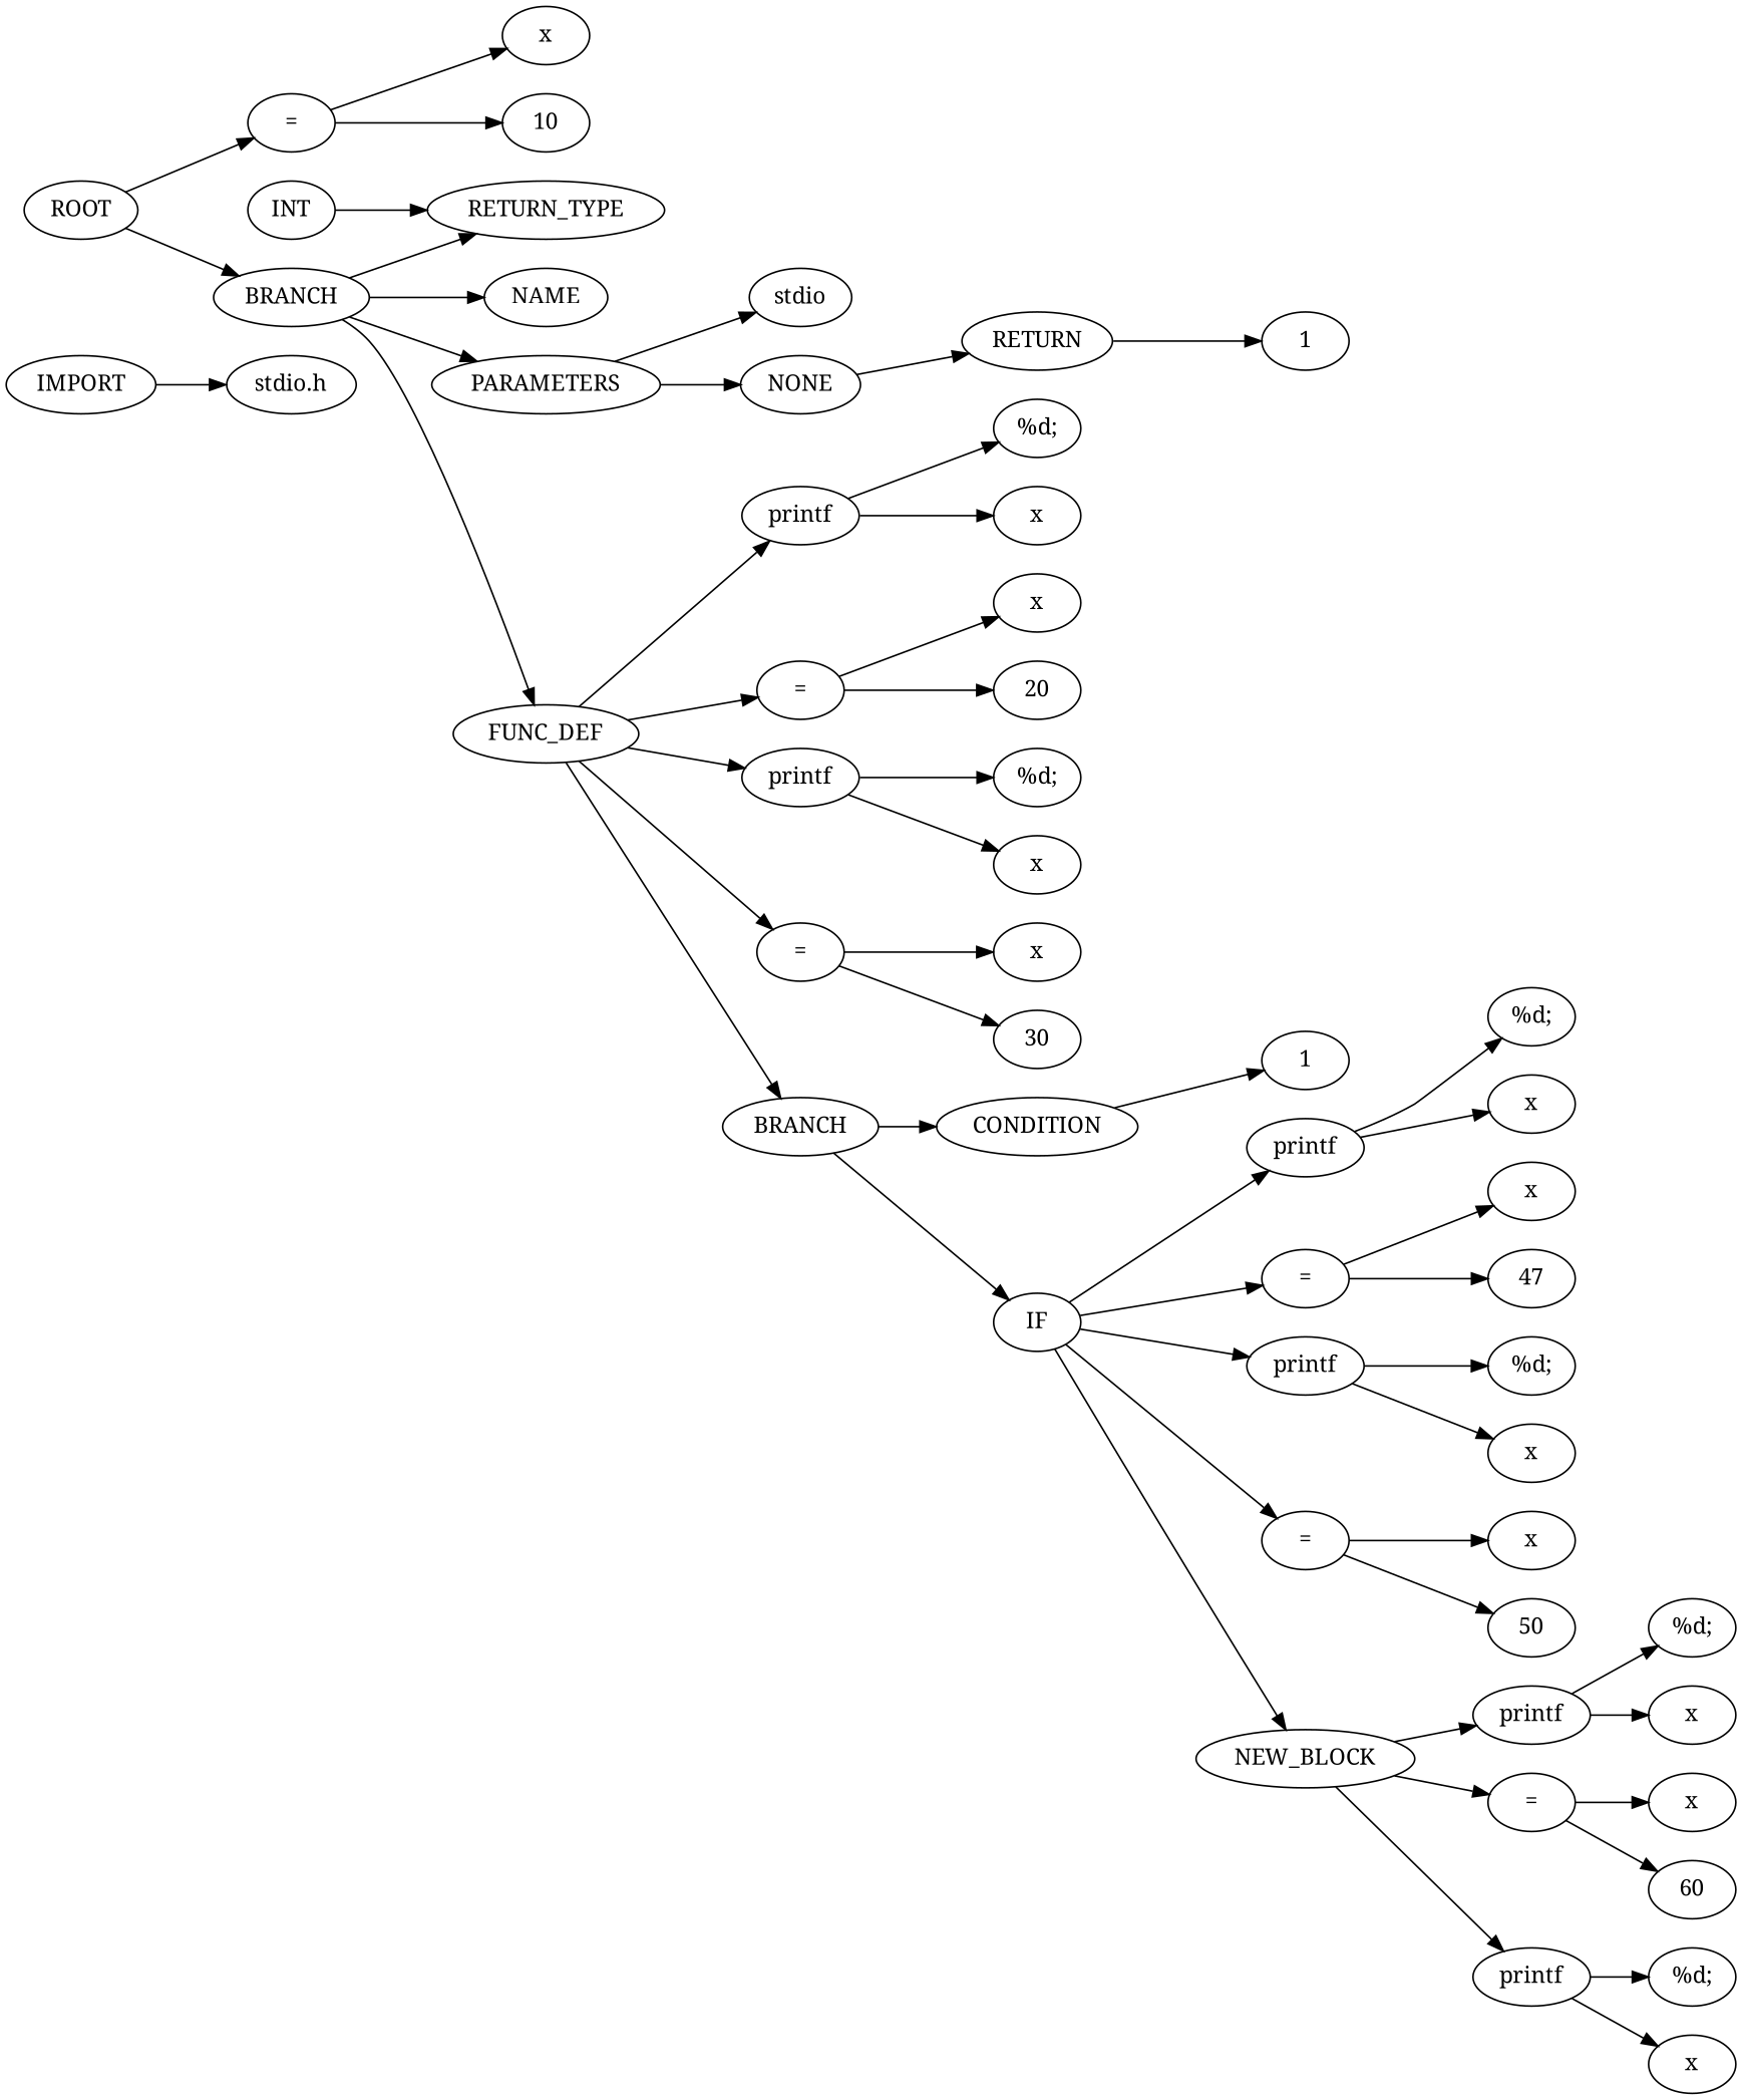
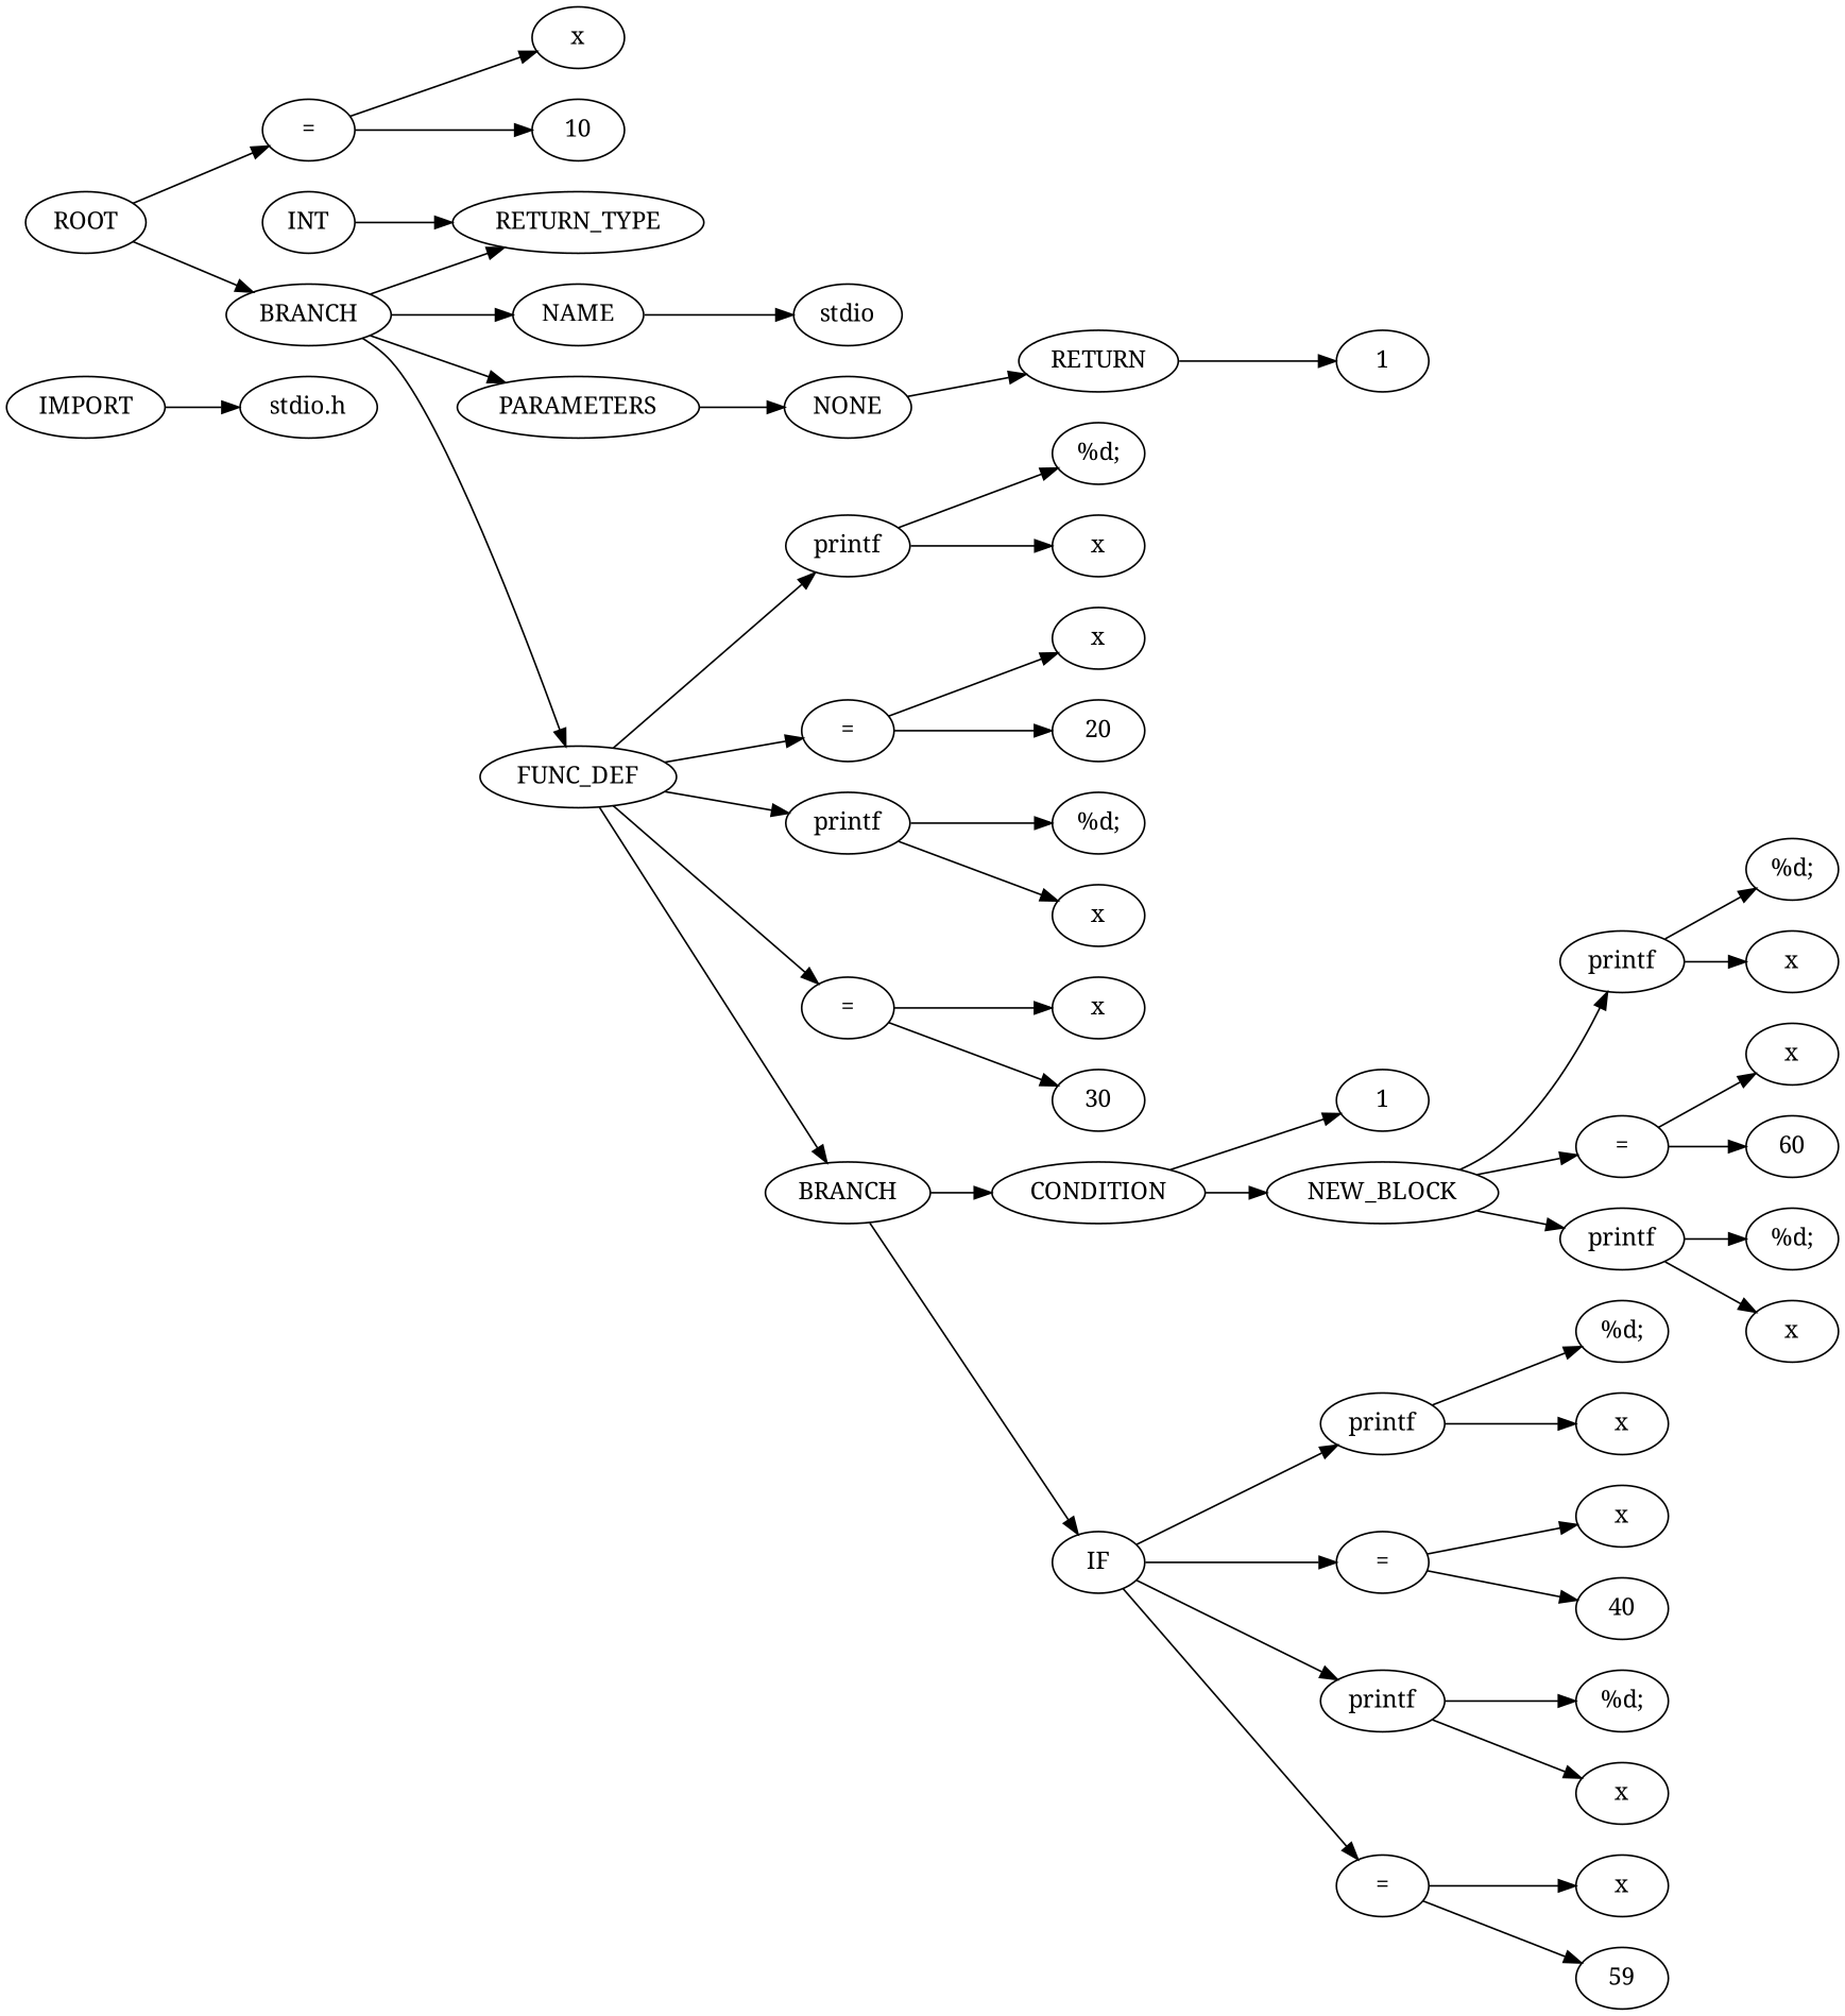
  strict digraph {
    fontname="Noto Serif"
    rankdir=LR
    node [fontname="Noto Serif"]
    edge [fontname="Noto Serif"]
    n1 [label=IMPORT]
    n2 [label="stdio.h"]
    n3 [label="="]
    n4 [label=x]
    n5 [label=10]
    n6 [label=BRANCH]
    n7 [label=RETURN_TYPE]
    n8 [label=NAME]
    n9 [label=PARAMETERS]
    n10 [label=FUNC_DEF]
    n11 [label=stdio]
    n12 [label=NONE]
    n13 [label=printf]
    n14 [label="="]
    n15 [label=printf]
    n16 [label="="]
    n17 [label=BRANCH]
    ROOT
    n19 [label=INT]
    n20 [label=RETURN]
    n21 [label="%d;"]
    n22 [label=x]
    n23 [label=x]
    n24 [label=20]
    n25 [label="%d;"]
    n26 [label=x]
    n27 [label=x]
    n28 [label=30]
    n29 [label=CONDITION]
    n30 [label=IF]
    n31 [label=1]
    n32 [label=1]
    n33 [label=printf]
    n34 [label="="]
    n35 [label=printf]
    n36 [label="="]
    n37 [label=NEW_BLOCK]
    n38 [label="%d;"]
    n39 [label=x]
    n40 [label=x]
-   n41 [label=47]
+   n41 [label=40]
    n42 [label="%d;"]
    n43 [label=x]
    n44 [label=x]
-   n45 [label=50]
+   n45 [label=59]
    n46 [label=printf]
    n47 [label="="]
    n48 [label=printf]
    n49 [label="%d;"]
    n50 [label=x]
    n51 [label=x]
    n52 [label=60]
    n53 [label="%d;"]
    n54 [label=x]
    n1 -> n2
    n3 -> n4
    n3 -> n5
    n6 -> n7
    n6 -> n8
    n6 -> n9
    n6 -> n10
-   n9 -> n11
+   n8 -> n11
    n9 -> n12
    n10 -> n13
    n10 -> n14
    n10 -> n15
    n10 -> n16
    n10 -> n17
    n12 -> n20
    n13 -> n21
    n13 -> n22
    n14 -> n23
    n14 -> n24
    n15 -> n25
    n15 -> n26
    n16 -> n27
    n16 -> n28
    n17 -> n29
    n17 -> n30
    ROOT -> n3
    ROOT -> n6
    n19 -> n7
    n20 -> n31
    n29 -> n32
    n30 -> n33
    n30 -> n34
    n30 -> n35
    n30 -> n36
-   n30 -> n37
+   n29 -> n37
    n33 -> n38
    n33 -> n39
    n34 -> n40
    n34 -> n41
    n35 -> n42
    n35 -> n43
    n36 -> n44
    n36 -> n45
    n37 -> n46
    n37 -> n47
    n37 -> n48
    n46 -> n49
    n46 -> n50
    n47 -> n51
    n47 -> n52
    n48 -> n53
    n48 -> n54
  }
